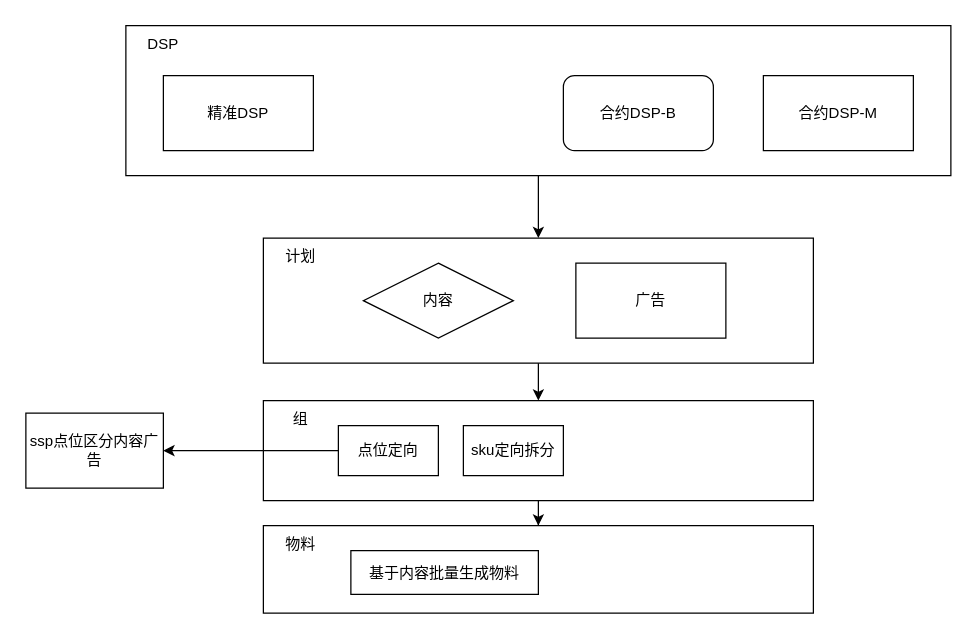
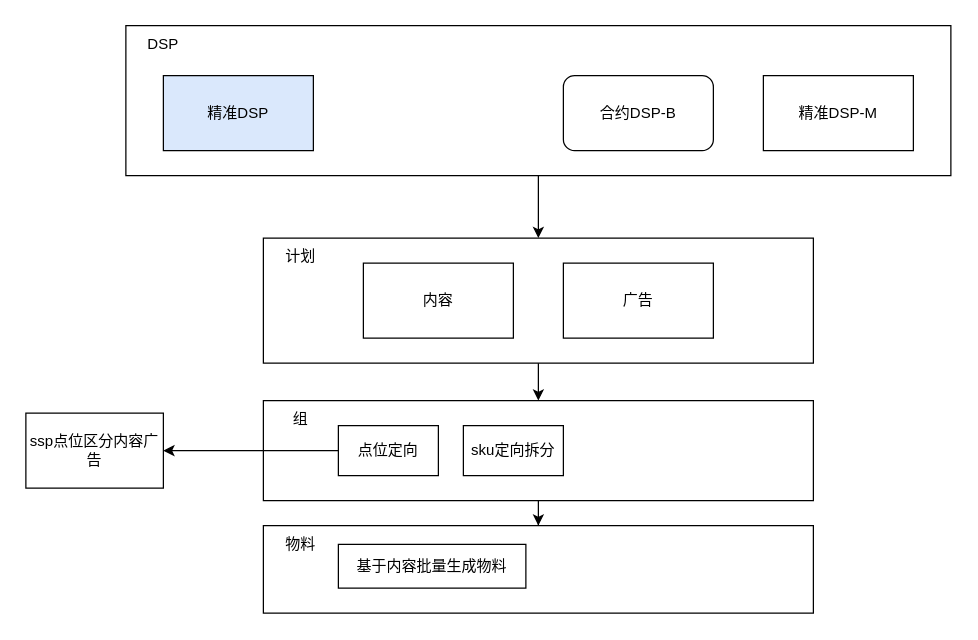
  <mxCell id="0" />
  <mxCell id="1" parent="0" />
- <mxCell id="2" value="精准DSP" style="rounded=0;whiteSpace=wrap;html=1;" vertex="1" parent="1"><mxGeometry x="130" y="60" width="120" height="60" as="geometry" /></mxCell>
- <mxCell id="3" value="合约DSP-M" style="rounded=0;whiteSpace=wrap;html=1;" vertex="1" parent="1"><mxGeometry x="610" y="60" width="120" height="60" as="geometry" /></mxCell>
+ <mxCell id="2" value="精准DSP" style="rounded=0;whiteSpace=wrap;html=1;fillColor=#dae8fc;" vertex="1" parent="1"><mxGeometry x="130" y="60" width="120" height="60" as="geometry" /></mxCell>
+ <mxCell id="3" value="精准DSP-M" style="rounded=0;whiteSpace=wrap;html=1;" vertex="1" parent="1"><mxGeometry x="610" y="60" width="120" height="60" as="geometry" /></mxCell>
  <mxCell id="4" value="合约DSP-B" style="whiteSpace=wrap;html=1;rounded=1;" vertex="1" parent="1"><mxGeometry x="450" y="60" width="120" height="60" as="geometry" /></mxCell>
  <mxCell id="5" style="edgeStyle=orthogonalEdgeStyle;rounded=0;orthogonalLoop=1;jettySize=auto;html=1;entryX=0.5;entryY=0;entryDx=0;entryDy=0;" edge="1" parent="1" source="6" target="9"><mxGeometry relative="1" as="geometry" /></mxCell>
  <mxCell id="6" value="" style="rounded=0;whiteSpace=wrap;html=1;fillColor=none;" vertex="1" parent="1"><mxGeometry x="100" y="20" width="660" height="120" as="geometry" /></mxCell>
  <mxCell id="7" value="DSP" style="text;html=1;align=center;verticalAlign=middle;whiteSpace=wrap;rounded=0;" vertex="1" parent="1"><mxGeometry x="100" y="20" width="60" height="30" as="geometry" /></mxCell>
  <mxCell id="8" value="" style="edgeStyle=orthogonalEdgeStyle;rounded=0;orthogonalLoop=1;jettySize=auto;html=1;" edge="1" parent="1" source="9" target="14"><mxGeometry relative="1" as="geometry" /></mxCell>
  <mxCell id="9" value="" style="rounded=0;whiteSpace=wrap;html=1;fillColor=none;" vertex="1" parent="1"><mxGeometry x="210" y="190" width="440" height="100" as="geometry" /></mxCell>
- <mxCell id="10" value="内容" style="rhombus;whiteSpace=wrap;html=1;" vertex="1" parent="1"><mxGeometry x="290" y="210" width="120" height="60" as="geometry" /></mxCell>
- <mxCell id="11" value="广告" style="rounded=0;whiteSpace=wrap;html=1;" vertex="1" parent="1"><mxGeometry x="460" y="210" width="120" height="60" as="geometry" /></mxCell>
+ <mxCell id="10" value="内容" style="rounded=0;whiteSpace=wrap;html=1;" vertex="1" parent="1"><mxGeometry x="290" y="210" width="120" height="60" as="geometry" /></mxCell>
+ <mxCell id="11" value="广告" style="rounded=0;whiteSpace=wrap;html=1;" vertex="1" parent="1"><mxGeometry x="450" y="210" width="120" height="60" as="geometry" /></mxCell>
  <mxCell id="12" value="计划" style="text;html=1;align=center;verticalAlign=middle;whiteSpace=wrap;rounded=0;" vertex="1" parent="1"><mxGeometry x="210" y="190" width="60" height="30" as="geometry" /></mxCell>
  <mxCell id="13" value="" style="edgeStyle=orthogonalEdgeStyle;rounded=0;orthogonalLoop=1;jettySize=auto;html=1;" edge="1" parent="1" source="14" target="20"><mxGeometry relative="1" as="geometry" /></mxCell>
  <mxCell id="14" value="" style="whiteSpace=wrap;html=1;fillColor=none;rounded=0;" vertex="1" parent="1"><mxGeometry x="210" y="320" width="440" height="80" as="geometry" /></mxCell>
  <mxCell id="15" value="组" style="text;html=1;align=center;verticalAlign=middle;whiteSpace=wrap;rounded=0;" vertex="1" parent="1"><mxGeometry x="210" y="320" width="60" height="30" as="geometry" /></mxCell>
  <mxCell id="16" value="sku定向拆分" style="rounded=0;whiteSpace=wrap;html=1;" vertex="1" parent="1"><mxGeometry x="370" y="340" width="80" height="40" as="geometry" /></mxCell>
  <mxCell id="17" style="edgeStyle=orthogonalEdgeStyle;rounded=0;orthogonalLoop=1;jettySize=auto;html=1;" edge="1" parent="1" source="18"><mxGeometry relative="1" as="geometry"><mxPoint x="130" y="360" as="targetPoint" /></mxGeometry></mxCell>
  <mxCell id="18" value="点位定向" style="rounded=0;whiteSpace=wrap;html=1;" vertex="1" parent="1"><mxGeometry x="270" y="340" width="80" height="40" as="geometry" /></mxCell>
  <mxCell id="19" value="ssp点位区分内容广告" style="rounded=0;whiteSpace=wrap;html=1;" vertex="1" parent="1"><mxGeometry x="20" y="330" width="110" height="60" as="geometry" /></mxCell>
  <mxCell id="20" value="" style="whiteSpace=wrap;html=1;fillColor=none;rounded=0;" vertex="1" parent="1"><mxGeometry x="210" y="420" width="440" height="70" as="geometry" /></mxCell>
  <mxCell id="21" value="物料" style="text;html=1;align=center;verticalAlign=middle;whiteSpace=wrap;rounded=0;" vertex="1" parent="1"><mxGeometry x="210" y="420" width="60" height="30" as="geometry" /></mxCell>
- <mxCell id="22" value="基于内容批量生成物料" style="rounded=0;whiteSpace=wrap;html=1;" vertex="1" parent="1"><mxGeometry x="280" y="440" width="150" height="35" as="geometry" /></mxCell>
+ <mxCell id="22" value="基于内容批量生成物料" style="rounded=0;whiteSpace=wrap;html=1;" vertex="1" parent="1"><mxGeometry x="270" y="435" width="150" height="35" as="geometry" /></mxCell>
